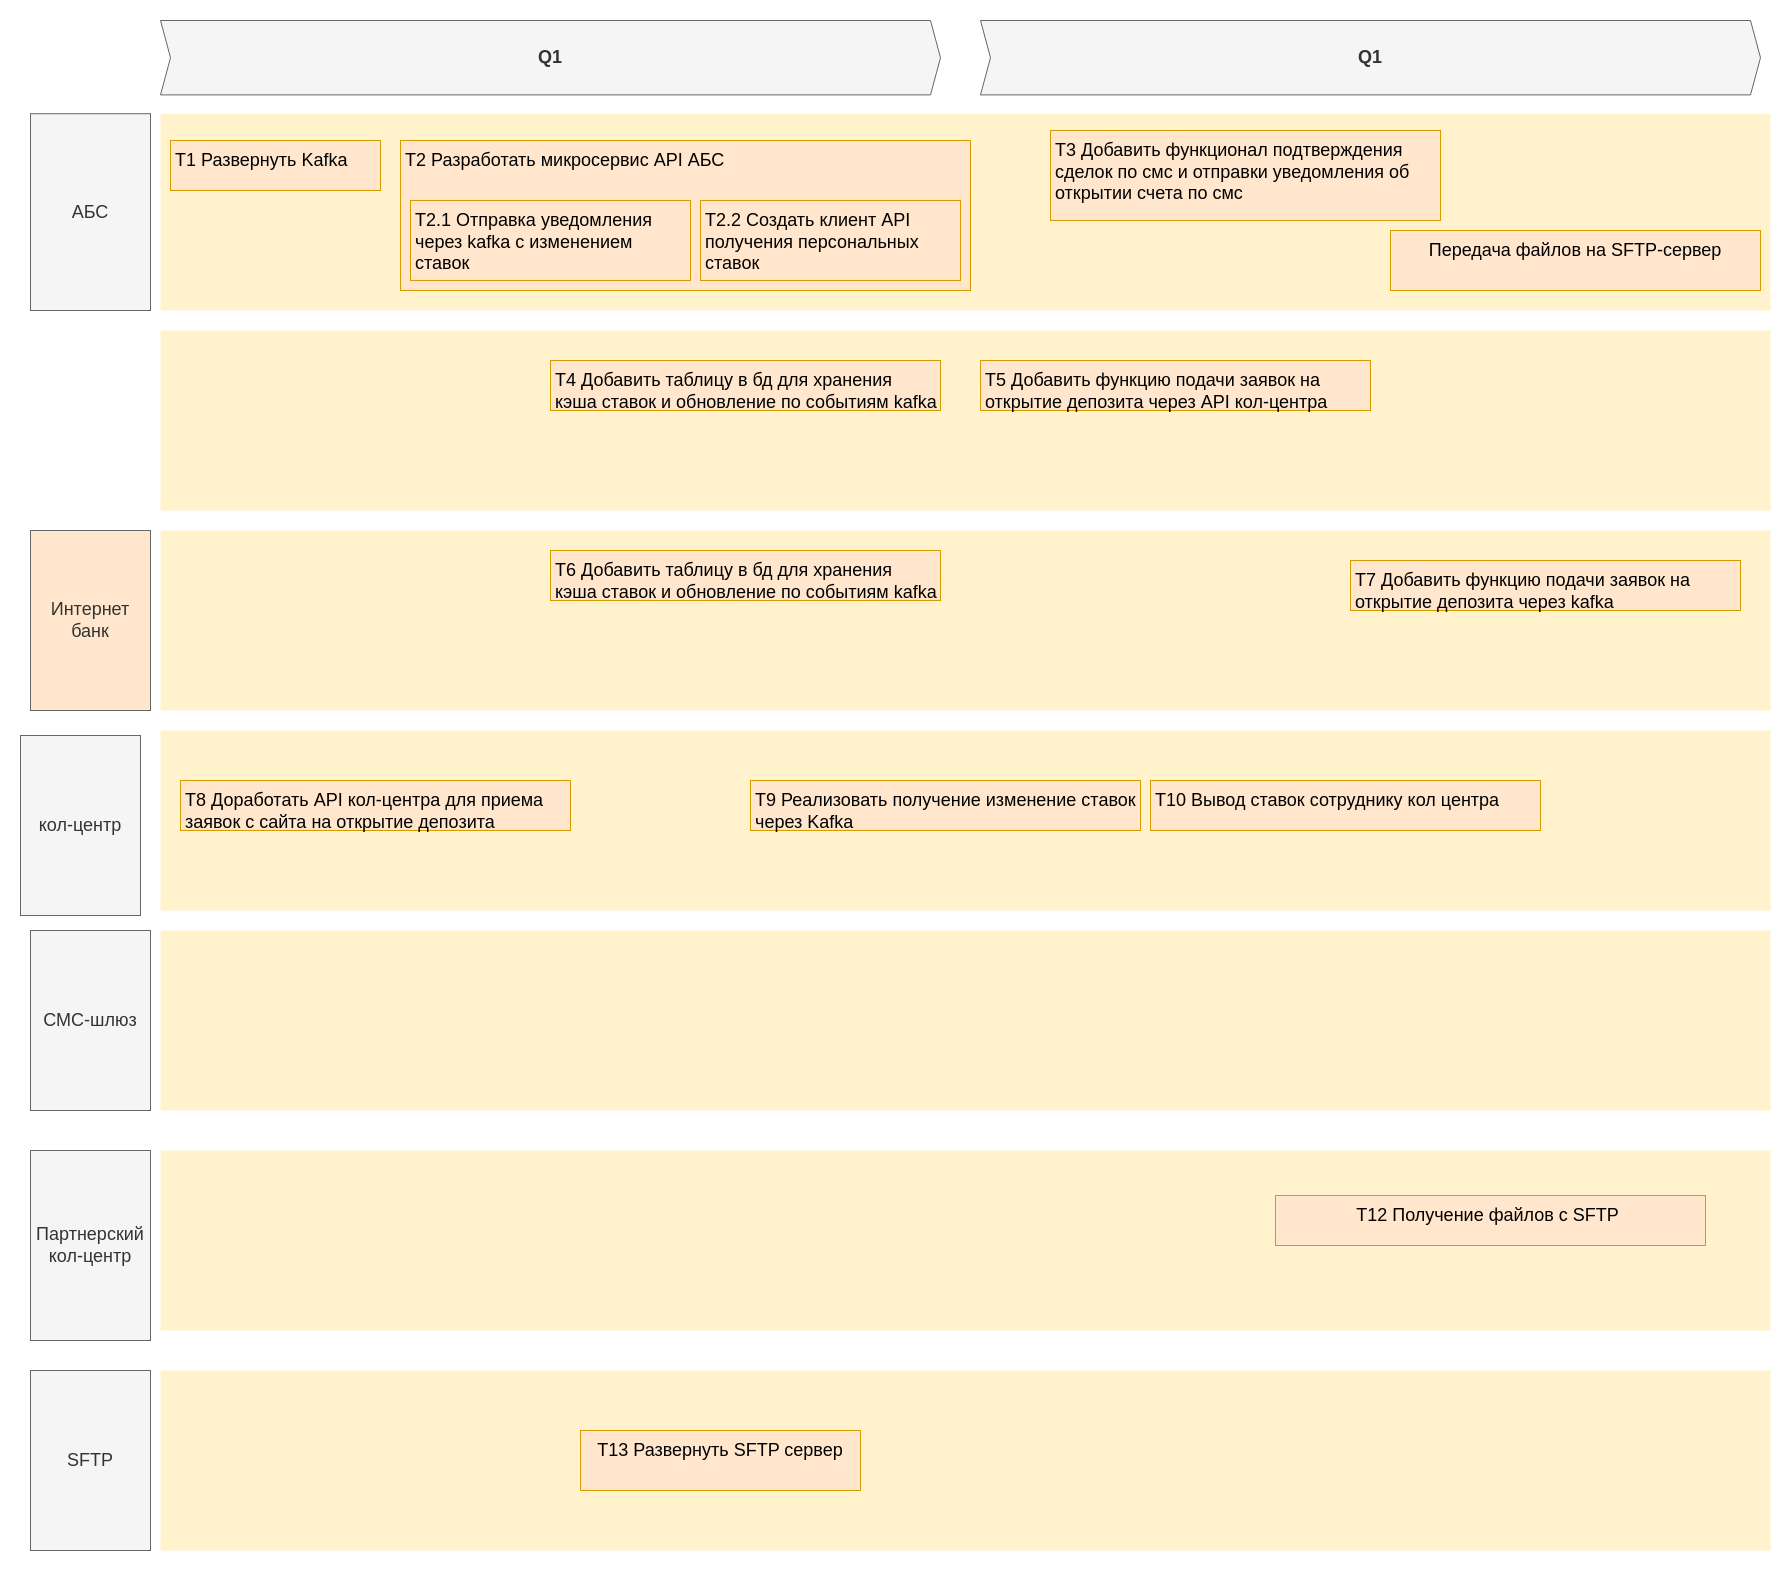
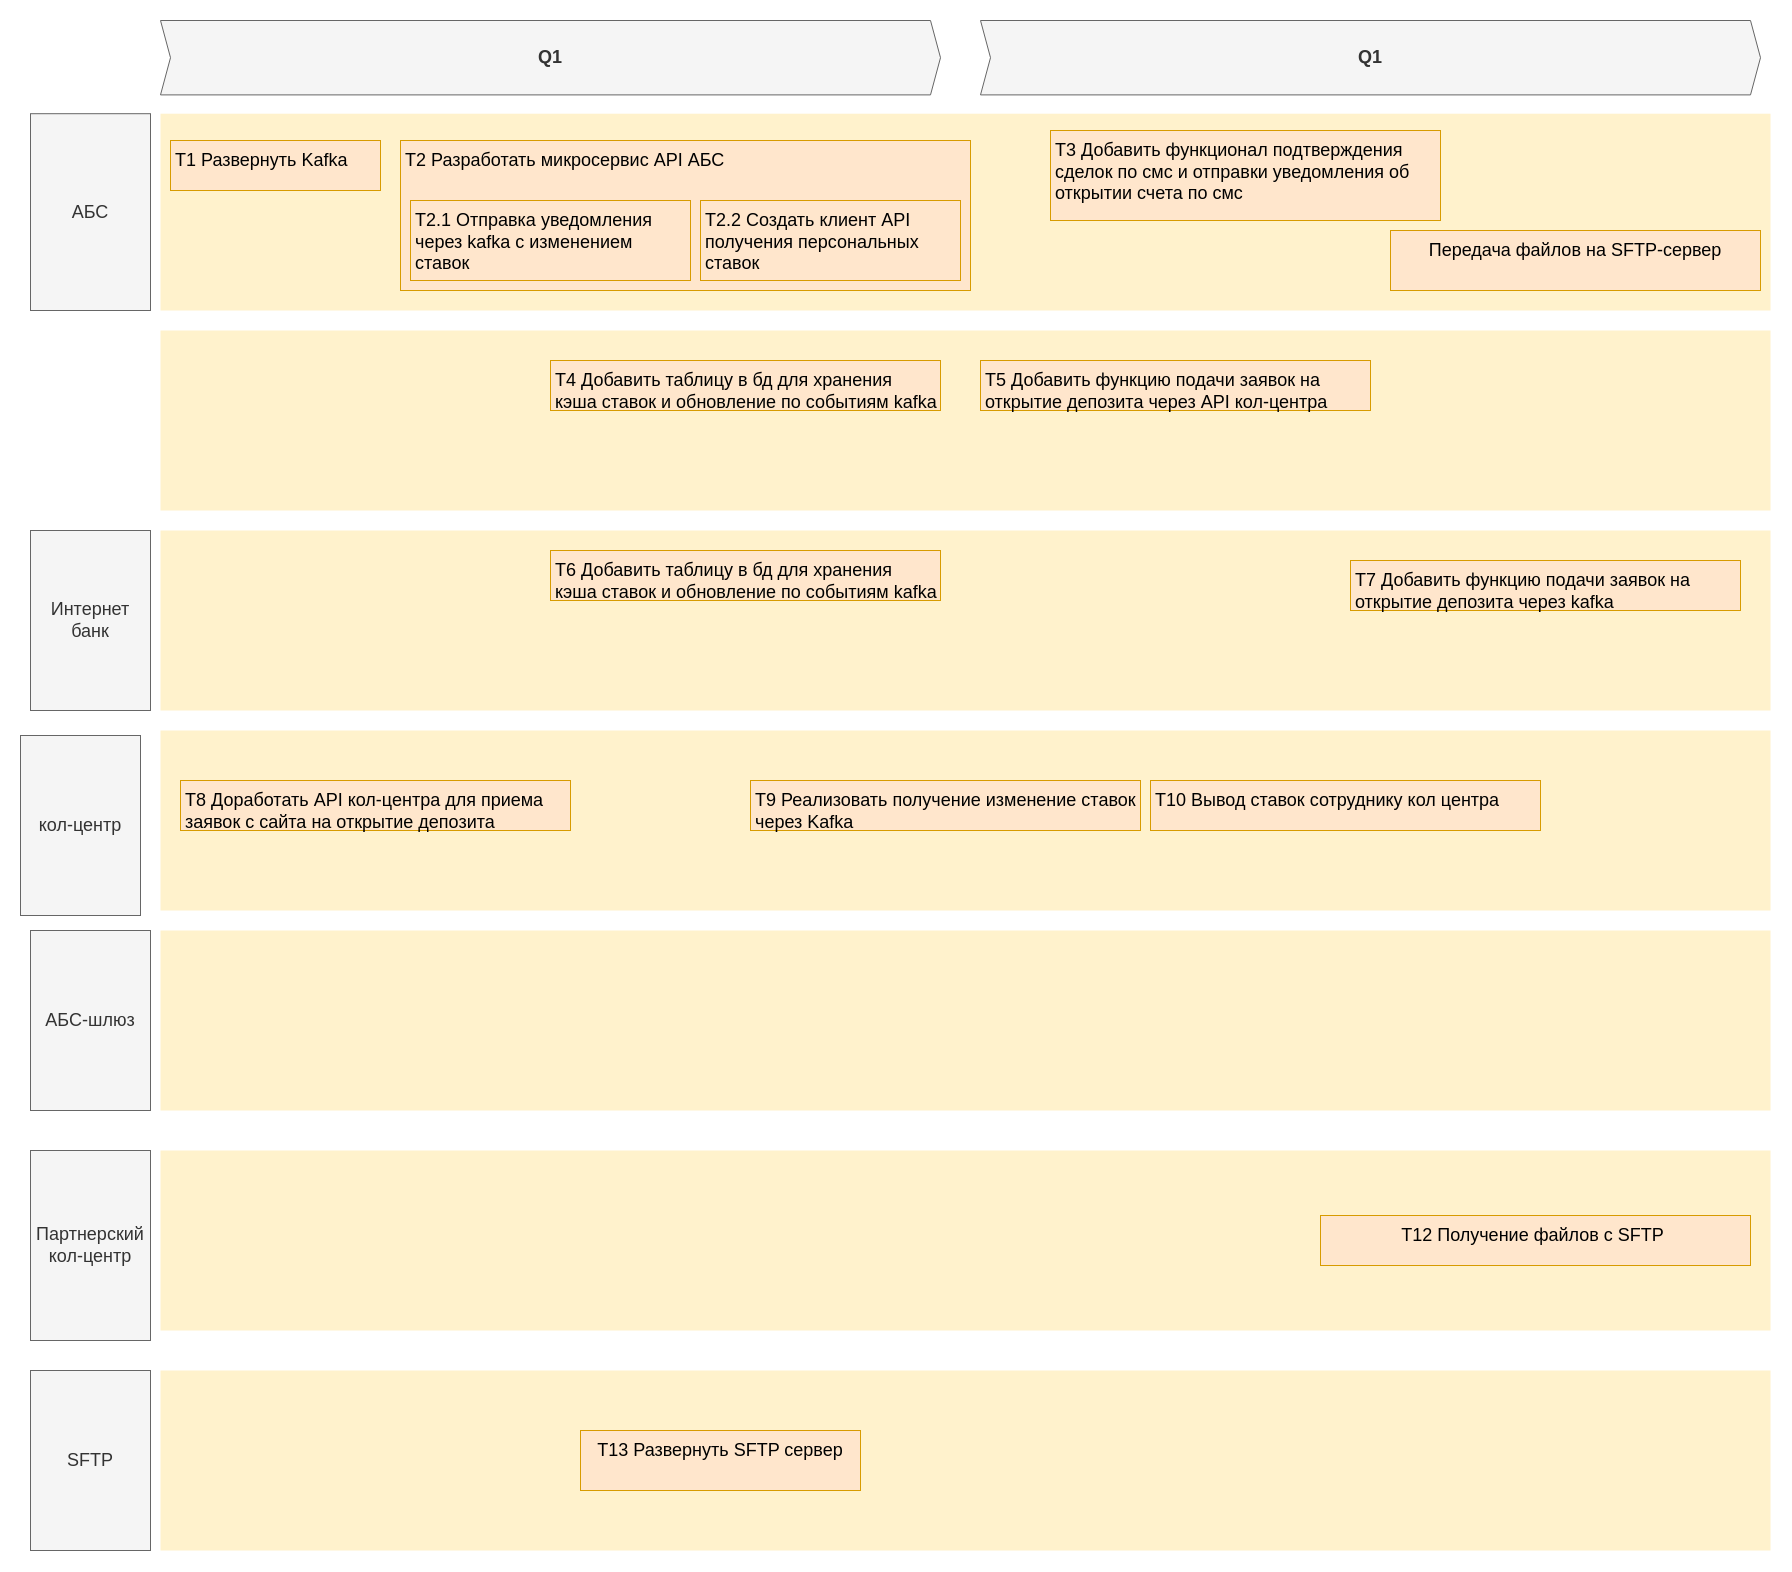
  <mxCell id="0" />
  <mxCell id="1" parent="0" />
  <mxCell id="2" value="" style="shape=rect;fillColor=#fff2cc;strokeColor=none;fontSize=24;html=1;whiteSpace=wrap;align=left;verticalAlign=top;spacing=5;rounded=0;" parent="1" vertex="1"><mxGeometry x="160" y="330" width="1610" height="180" as="geometry" /></mxCell>
  <mxCell id="3" value="" style="shape=rect;fillColor=#fff2cc;strokeColor=none;fontSize=24;html=1;whiteSpace=wrap;align=left;verticalAlign=top;spacing=5;rounded=0;" parent="1" vertex="1"><mxGeometry x="160" y="113.2" width="1610" height="196.8" as="geometry" /></mxCell>
  <mxCell id="4" value="АБС" style="rounded=0;whiteSpace=wrap;html=1;fillColor=#f5f5f5;fontColor=#333333;strokeColor=#666666;fontSize=18;" parent="1" vertex="1"><mxGeometry x="30" y="113.2" width="120" height="196.8" as="geometry" /></mxCell>
- <mxCell id="5" value="Интернет банк" style="rounded=0;whiteSpace=wrap;html=1;fillColor=#ffe6cc;fontColor=#333333;strokeColor=#666666;fontSize=18;" parent="1" vertex="1"><mxGeometry x="30" y="530" width="120" height="180" as="geometry" /></mxCell>
+ <mxCell id="5" value="Интернет банк" style="rounded=0;whiteSpace=wrap;html=1;fillColor=#f5f5f5;fontColor=#333333;strokeColor=#666666;fontSize=18;" parent="1" vertex="1"><mxGeometry x="30" y="530" width="120" height="180" as="geometry" /></mxCell>
  <mxCell id="6" value="Q1" style="shape=step;perimeter=stepPerimeter;whiteSpace=wrap;html=1;fixedSize=1;size=10;fillColor=#f5f5f5;strokeColor=#666666;fontSize=18;fontStyle=1;align=center;rounded=0;fontColor=#333333;" parent="1" vertex="1"><mxGeometry x="160" y="20" width="780" height="74.4" as="geometry" /></mxCell>
  <mxCell id="7" value="" style="shape=rect;fillColor=#fff2cc;strokeColor=none;fontSize=24;html=1;whiteSpace=wrap;align=left;verticalAlign=top;spacing=5;rounded=0;" vertex="1" parent="1"><mxGeometry x="160" y="530" width="1610" height="180" as="geometry" /></mxCell>
  <mxCell id="8" value="кол-центр" style="rounded=0;whiteSpace=wrap;html=1;fillColor=#f5f5f5;fontColor=#333333;strokeColor=#666666;fontSize=18;" vertex="1" parent="1"><mxGeometry x="20" y="735" width="120" height="180" as="geometry" /></mxCell>
  <mxCell id="9" value="" style="shape=rect;fillColor=#fff2cc;strokeColor=none;fontSize=24;html=1;whiteSpace=wrap;align=left;verticalAlign=top;spacing=5;rounded=0;" vertex="1" parent="1"><mxGeometry x="160" y="730" width="1610" height="180" as="geometry" /></mxCell>
- <mxCell id="10" value="СМС-шлюз" style="rounded=0;whiteSpace=wrap;html=1;fillColor=#f5f5f5;fontColor=#333333;strokeColor=#666666;fontSize=18;" vertex="1" parent="1"><mxGeometry x="30" y="930" width="120" height="180" as="geometry" /></mxCell>
+ <mxCell id="10" value="АБС-шлюз" style="rounded=0;whiteSpace=wrap;html=1;fillColor=#f5f5f5;fontColor=#333333;strokeColor=#666666;fontSize=18;" vertex="1" parent="1"><mxGeometry x="30" y="930" width="120" height="180" as="geometry" /></mxCell>
  <mxCell id="11" value="" style="shape=rect;fillColor=#fff2cc;strokeColor=none;fontSize=24;html=1;whiteSpace=wrap;align=left;verticalAlign=top;spacing=5;rounded=0;" vertex="1" parent="1"><mxGeometry x="160" y="930" width="1610" height="180" as="geometry" /></mxCell>
  <mxCell id="12" value="T2 Разработать микросервис API АБС" style="shape=rect;fillColor=#ffe6cc;strokeColor=#d79b00;fontSize=18;html=1;whiteSpace=wrap;align=left;verticalAlign=top;spacing=5;rounded=0;" vertex="1" parent="1"><mxGeometry x="400" y="140" width="570" height="150" as="geometry" /></mxCell>
  <mxCell id="13" value="Т1 Развернуть Kafka" style="shape=rect;fillColor=#ffe6cc;strokeColor=#d79b00;fontSize=18;html=1;whiteSpace=wrap;align=left;verticalAlign=top;spacing=5;rounded=0;" vertex="1" parent="1"><mxGeometry x="170" y="140" width="210" height="50" as="geometry" /></mxCell>
  <mxCell id="14" value="T6 Добавить таблицу в бд для хранения кэша ставок и обновление по событиям kafka" style="shape=rect;fillColor=#ffe6cc;strokeColor=#d79b00;fontSize=18;html=1;whiteSpace=wrap;align=left;verticalAlign=top;spacing=5;rounded=0;" vertex="1" parent="1"><mxGeometry x="550" y="550" width="390" height="50" as="geometry" /></mxCell>
  <mxCell id="15" value="T4 Добавить таблицу в бд для хранения кэша ставок и обновление по событиям kafka" style="shape=rect;fillColor=#ffe6cc;strokeColor=#d79b00;fontSize=18;html=1;whiteSpace=wrap;align=left;verticalAlign=top;spacing=5;rounded=0;" vertex="1" parent="1"><mxGeometry x="550" y="360" width="390" height="50" as="geometry" /></mxCell>
  <mxCell id="16" value="T2.2 Создать клиент API получения персональных ставок" style="shape=rect;fillColor=#ffe6cc;strokeColor=#d79b00;fontSize=18;html=1;whiteSpace=wrap;align=left;verticalAlign=top;spacing=5;rounded=0;" vertex="1" parent="1"><mxGeometry x="700" y="200" width="260" height="80" as="geometry" /></mxCell>
  <mxCell id="17" value="T7 Добавить функцию подачи заявок на открытие депозита через kafka" style="shape=rect;fillColor=#ffe6cc;strokeColor=#d79b00;fontSize=18;html=1;whiteSpace=wrap;align=left;verticalAlign=top;spacing=5;rounded=0;" vertex="1" parent="1"><mxGeometry x="1350" y="560" width="390" height="50" as="geometry" /></mxCell>
  <mxCell id="18" value="T5 Добавить функцию подачи заявок на открытие депозита через API кол-центра" style="shape=rect;fillColor=#ffe6cc;strokeColor=#d79b00;fontSize=18;html=1;whiteSpace=wrap;align=left;verticalAlign=top;spacing=5;rounded=0;" vertex="1" parent="1"><mxGeometry x="980" y="360" width="390" height="50" as="geometry" /></mxCell>
  <mxCell id="19" value="T8 Доработать API кол-центра для приема заявок с сайта на открытие депозита&amp;nbsp;" style="shape=rect;fillColor=#ffe6cc;strokeColor=#d79b00;fontSize=18;html=1;whiteSpace=wrap;align=left;verticalAlign=top;spacing=5;rounded=0;" vertex="1" parent="1"><mxGeometry x="180" y="780" width="390" height="50" as="geometry" /></mxCell>
  <mxCell id="20" value="T3 Добавить функционал подтверждения сделок по смс и отправки уведомления об открытии счета по смс" style="shape=rect;fillColor=#ffe6cc;strokeColor=#d79b00;fontSize=18;html=1;whiteSpace=wrap;align=left;verticalAlign=top;spacing=5;rounded=0;" vertex="1" parent="1"><mxGeometry x="1050" y="130" width="390" height="90" as="geometry" /></mxCell>
  <mxCell id="21" value="Партнерский кол-центр" style="rounded=0;whiteSpace=wrap;html=1;fillColor=#f5f5f5;fontColor=#333333;strokeColor=#666666;fontSize=18;" vertex="1" parent="1"><mxGeometry x="30" y="1150" width="120" height="190" as="geometry" /></mxCell>
  <mxCell id="22" value="SFTP" style="rounded=0;whiteSpace=wrap;html=1;fillColor=#f5f5f5;fontColor=#333333;strokeColor=#666666;fontSize=18;" vertex="1" parent="1"><mxGeometry x="30" y="1370" width="120" height="180" as="geometry" /></mxCell>
  <mxCell id="23" value="" style="shape=rect;fillColor=#fff2cc;strokeColor=none;fontSize=24;html=1;whiteSpace=wrap;align=left;verticalAlign=top;spacing=5;rounded=0;" vertex="1" parent="1"><mxGeometry x="160" y="1150" width="1610" height="180" as="geometry" /></mxCell>
  <mxCell id="24" value="" style="shape=rect;fillColor=#fff2cc;strokeColor=none;fontSize=24;html=1;whiteSpace=wrap;align=left;verticalAlign=top;spacing=5;rounded=0;" vertex="1" parent="1"><mxGeometry x="160" y="1370" width="1610" height="180" as="geometry" /></mxCell>
  <mxCell id="25" value="Q1" style="shape=step;perimeter=stepPerimeter;whiteSpace=wrap;html=1;fixedSize=1;size=10;fillColor=#f5f5f5;strokeColor=#666666;fontSize=18;fontStyle=1;align=center;rounded=0;fontColor=#333333;" vertex="1" parent="1"><mxGeometry x="980" y="20" width="780" height="74.4" as="geometry" /></mxCell>
  <mxCell id="26" value="T13 Развернуть SFTP сервер" style="shape=rect;fillColor=#ffe6cc;strokeColor=#d79b00;fontSize=18;html=1;whiteSpace=wrap;align=center;verticalAlign=top;spacing=5;rounded=0;" vertex="1" parent="1"><mxGeometry x="580" y="1430" width="280" height="60" as="geometry" /></mxCell>
  <mxCell id="27" value="Передача файлов на SFTP-сервер" style="shape=rect;fillColor=#ffe6cc;strokeColor=#d79b00;fontSize=18;html=1;whiteSpace=wrap;align=center;verticalAlign=top;spacing=5;rounded=0;" vertex="1" parent="1"><mxGeometry x="1390" y="230" width="370" height="60" as="geometry" /></mxCell>
  <mxCell id="28" value="T10 Вывод ставок сотруднику кол центра" style="shape=rect;fillColor=#ffe6cc;strokeColor=#d79b00;fontSize=18;html=1;whiteSpace=wrap;align=left;verticalAlign=top;spacing=5;rounded=0;" vertex="1" parent="1"><mxGeometry x="1150" y="780" width="390" height="50" as="geometry" /></mxCell>
  <mxCell id="29" value="T9 Реализовать получение изменение ставок через Kafka" style="shape=rect;fillColor=#ffe6cc;strokeColor=#d79b00;fontSize=18;html=1;whiteSpace=wrap;align=left;verticalAlign=top;spacing=5;rounded=0;" vertex="1" parent="1"><mxGeometry x="750" y="780" width="390" height="50" as="geometry" /></mxCell>
- <mxCell id="30" value="T12 Получение файлов с SFTP&amp;nbsp;" style="shape=rect;fillColor=#ffe6cc;strokeColor=#d79b00;fontSize=18;html=1;whiteSpace=wrap;align=center;verticalAlign=top;spacing=5;rounded=0;" vertex="1" parent="1"><mxGeometry x="1275" y="1195" width="430" height="50" as="geometry" /></mxCell>
+ <mxCell id="30" value="T12 Получение файлов с SFTP&amp;nbsp;" style="shape=rect;fillColor=#ffe6cc;strokeColor=#d79b00;fontSize=18;html=1;whiteSpace=wrap;align=center;verticalAlign=top;spacing=5;rounded=0;" vertex="1" parent="1"><mxGeometry x="1320" y="1215" width="430" height="50" as="geometry" /></mxCell>
  <mxCell id="31" value="T2.1 Отправка уведомления через kafka с изменением ставок" style="shape=rect;fillColor=#ffe6cc;strokeColor=#d79b00;fontSize=18;html=1;whiteSpace=wrap;align=left;verticalAlign=top;spacing=5;rounded=0;" vertex="1" parent="1"><mxGeometry x="410" y="200" width="280" height="80" as="geometry" /></mxCell>
